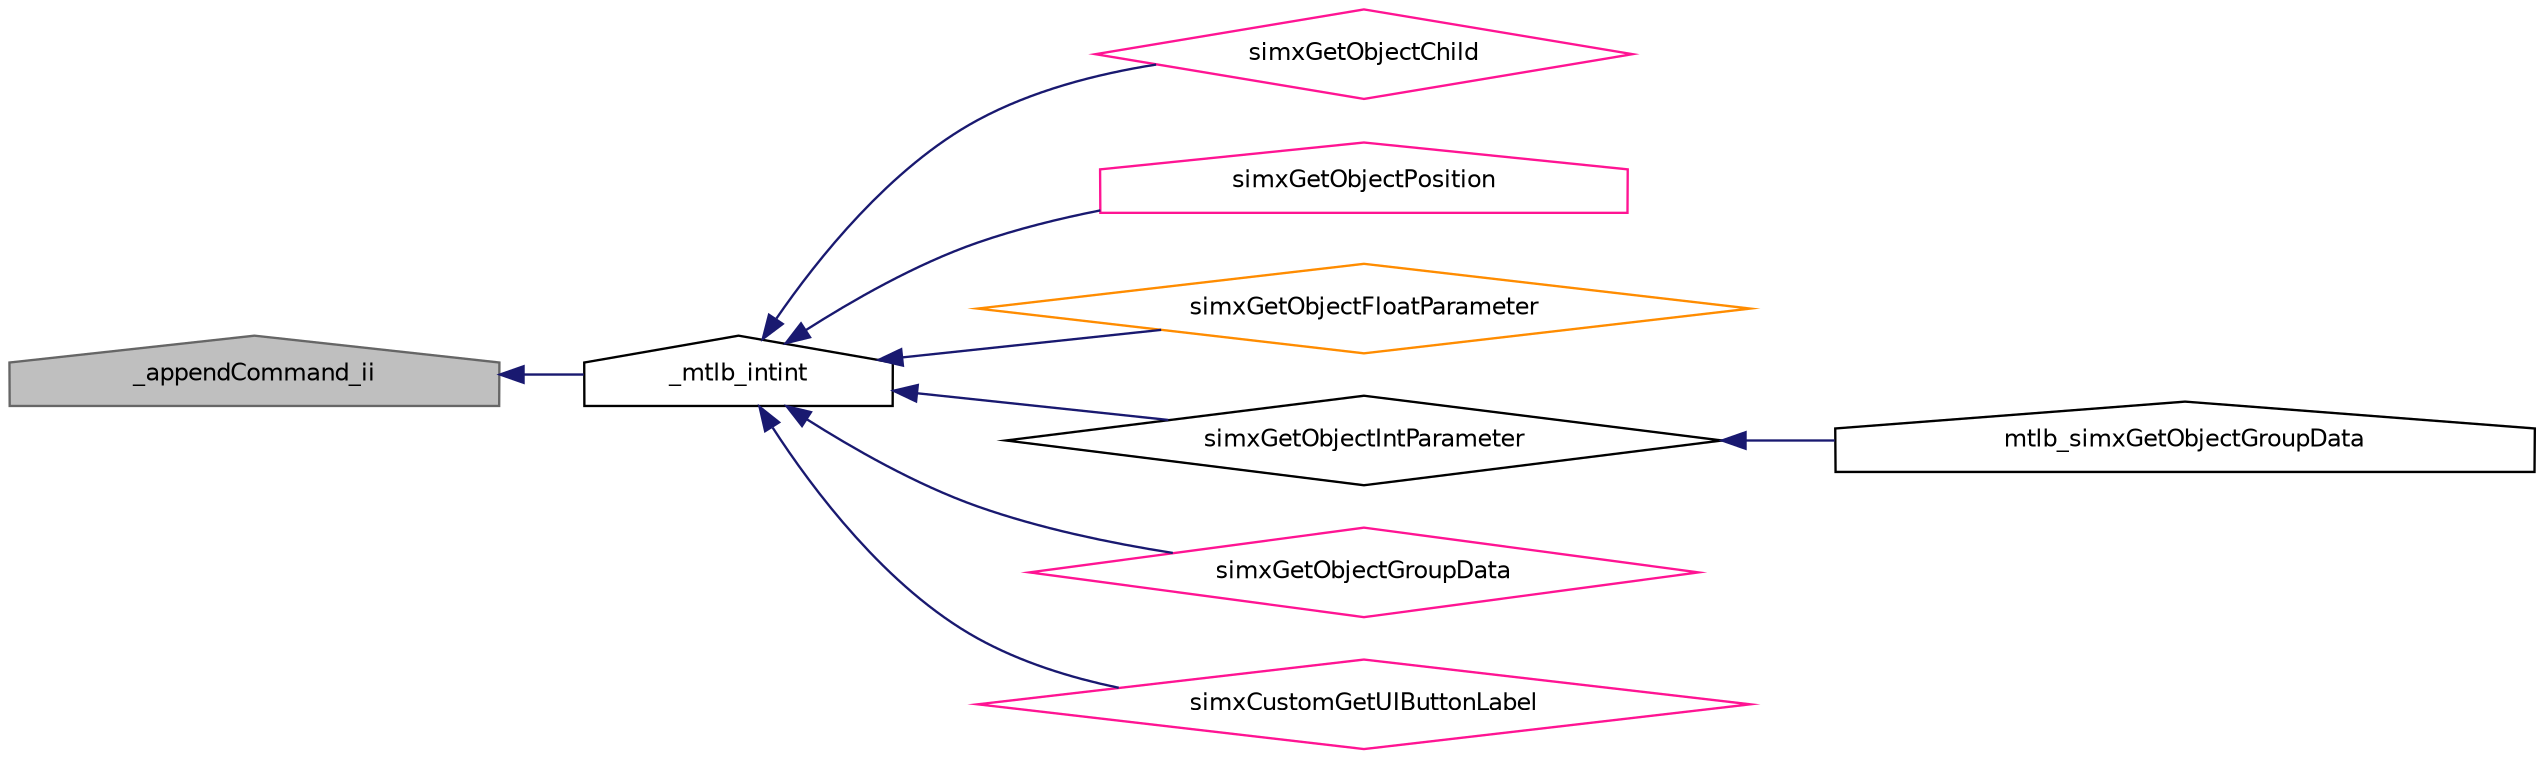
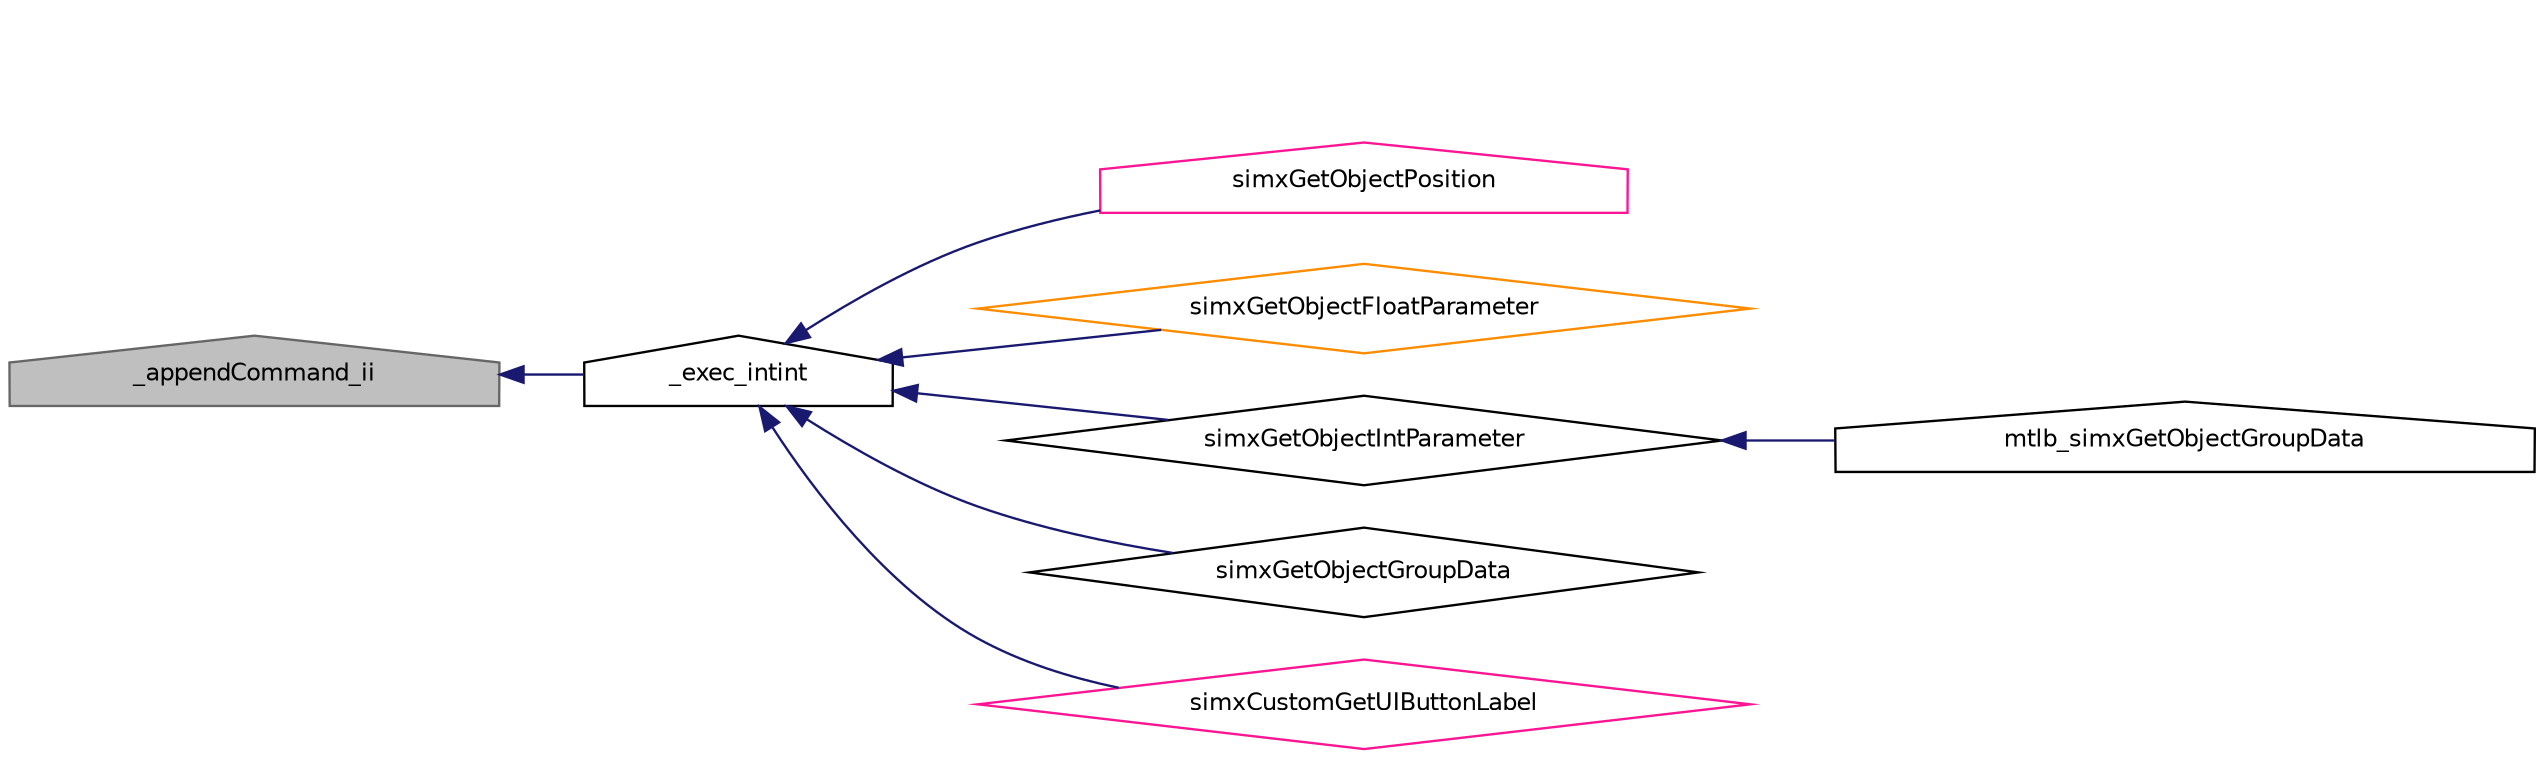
  digraph {
    rankdir=LR
    node [color=black fillcolor=white fontname=Helvetica fontsize=10 shape=diamond style=filled]
    edge [color=midnightblue dir=back fontname=Helvetica fontsize=10 labelfontname=Helvetica labelfontsize=10 style=solid]
    n1 [color=gray40 fillcolor=grey75 fontcolor=black height=0.2 label=_appendCommand_ii shape=house width=0.4]
-   n2 [height=0.2 label=_mtlb_intint shape=house width=0.4]
-   n3 [color=deeppink height=0.2 label=simxGetObjectChild width=0.4]
+   n2 [height=0.2 label=_exec_intint shape=house width=0.4]
    n4 [color=deeppink height=0.2 label=simxGetObjectPosition shape=house width=0.4]
    n5 [color=darkorange height=0.2 label=simxGetObjectFloatParameter width=0.4]
    n6 [height=0.2 label=simxGetObjectIntParameter width=0.4]
-   n7 [color=deeppink height=0.2 label=simxGetObjectGroupData width=0.4]
+   n7 [height=0.2 label=simxGetObjectGroupData width=0.4]
    n8 [color=deeppink height=0.2 label=simxCustomGetUIButtonLabel width=0.4]
    n9 [height=0.2 label=mtlb_simxGetObjectGroupData shape=house width=0.4]
    n1 -> n2
-   n2 -> n3
    n2 -> n4
    n2 -> n5
    n2 -> n6
    n2 -> n7
    n2 -> n8
    n6 -> n9
  }
